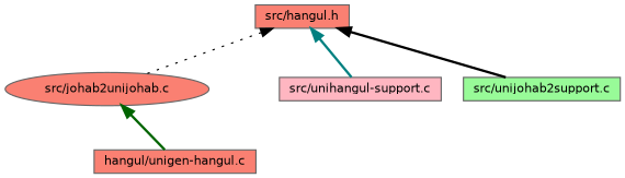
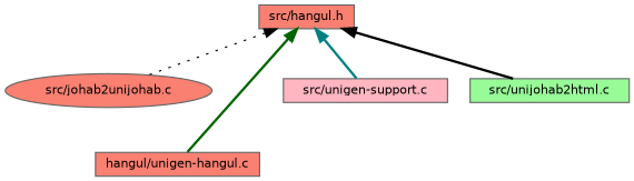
  digraph {
    node [color=grey40 fillcolor=salmon fontname=Helvetica fontsize=10 shape=box style=filled]
    edge [color=black dir=back fontname=Helvetica fontsize=10 labelfontname=Helvetica labelfontsize=10 style=bold]
    n1 [color=gray40 fontcolor=black height=0.2 label="src/hangul.h" width=0.4]
    n2 [height=0.2 label="src/johab2unijohab.c" shape=ellipse width=0.4]
    n3 [height=0.2 label="hangul/unigen-hangul.c" width=0.4]
-   n4 [fillcolor=lightpink height=0.2 label="src/unihangul-support.c" width=0.4]
-   n5 [fillcolor=palegreen height=0.2 label="src/unijohab2support.c" width=0.4]
+   n4 [fillcolor=lightpink height=0.2 label="src/unigen-support.c" width=0.4]
+   n5 [fillcolor=palegreen height=0.2 label="src/unijohab2html.c" width=0.4]
    n1 -> n2 [style=dotted]
-   n2 -> n3 [color=darkgreen]
+   n1 -> n3 [color=darkgreen]
    n1 -> n4 [color=teal]
    n1 -> n5
  }
